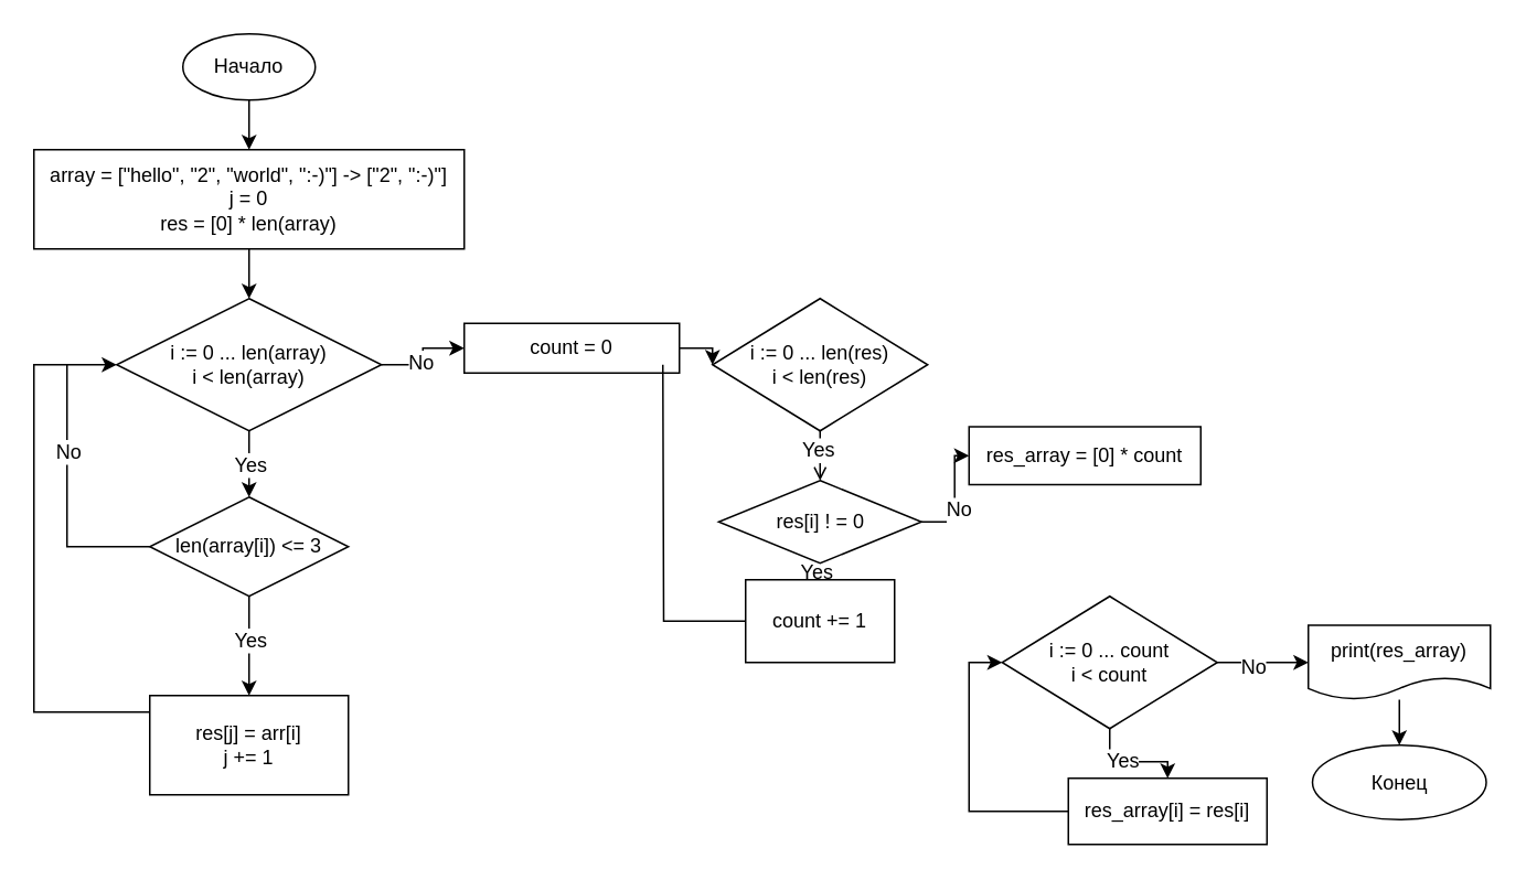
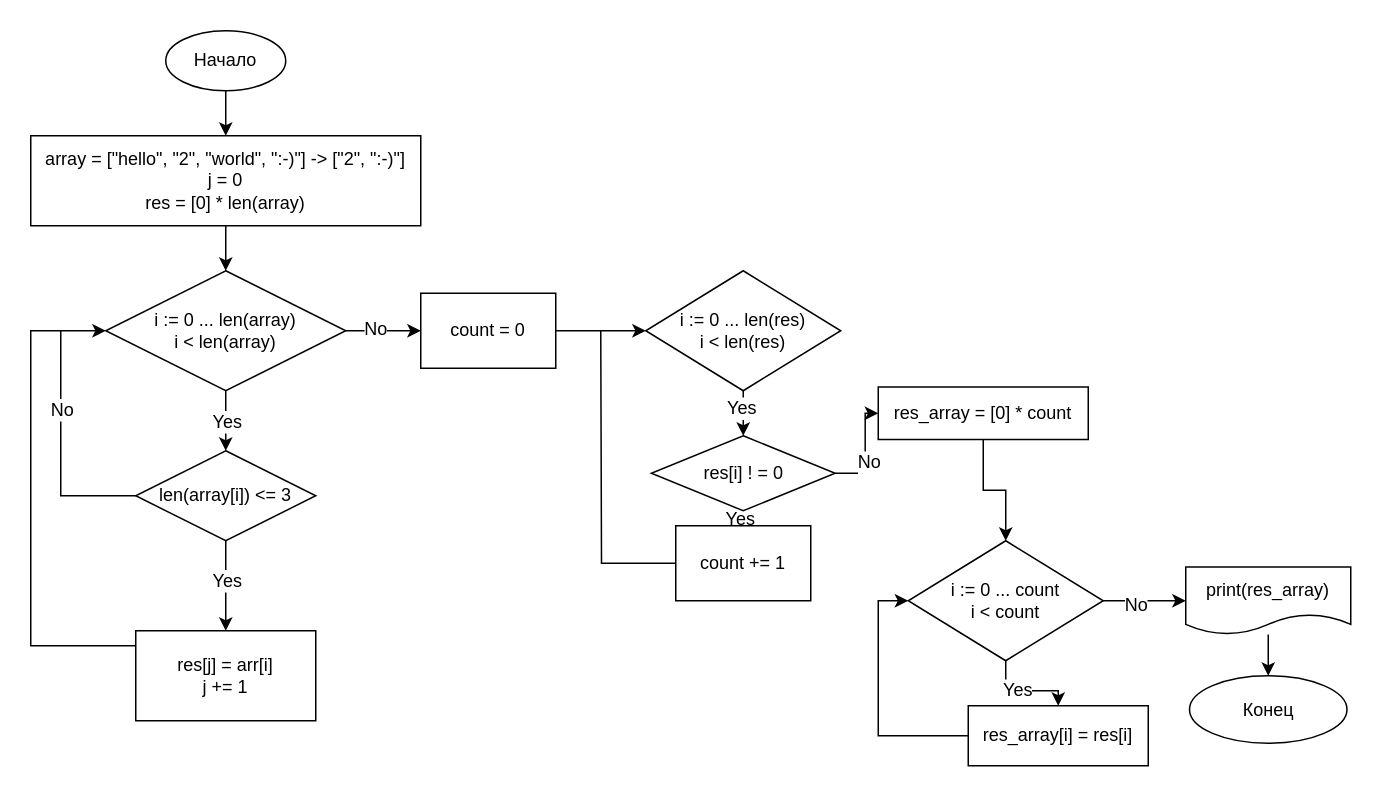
  <mxCell id="0" />
  <mxCell id="1" parent="0" />
  <mxCell id="2" style="edgeStyle=orthogonalEdgeStyle;rounded=0;orthogonalLoop=1;jettySize=auto;html=1;exitX=0.5;exitY=1;exitDx=0;exitDy=0;fontFamily=Helvetica;fontSize=12;" edge="1" parent="1" source="3" target="5"><mxGeometry relative="1" as="geometry" /></mxCell>
  <mxCell id="3" value="Начало" style="ellipse;whiteSpace=wrap;html=1;" vertex="1" parent="1"><mxGeometry x="110" y="20" width="80" height="40" as="geometry" /></mxCell>
  <mxCell id="4" style="edgeStyle=orthogonalEdgeStyle;rounded=0;orthogonalLoop=1;jettySize=auto;html=1;exitX=0.5;exitY=1;exitDx=0;exitDy=0;entryX=0.5;entryY=0;entryDx=0;entryDy=0;fontFamily=Helvetica;fontSize=12;" edge="1" parent="1" source="5" target="10"><mxGeometry relative="1" as="geometry" /></mxCell>
  <mxCell id="5" value="&lt;br&gt;array = [&quot;hello&quot;, &quot;2&quot;, &quot;world&quot;, &quot;:-)&quot;] -&amp;gt; [&quot;2&quot;, &quot;:-)&quot;]&lt;br&gt;j = 0&lt;br&gt;res = [0] * len(array)&lt;br&gt;&lt;span style=&quot;color: rgb(36 , 41 , 47) ; background-color: rgb(255 , 255 , 255)&quot;&gt;&lt;font style=&quot;font-size: 12px&quot;&gt;&lt;br&gt;&lt;/font&gt;&lt;/span&gt;" style="rounded=0;whiteSpace=wrap;html=1;" vertex="1" parent="1"><mxGeometry x="20" y="90" width="260" height="60" as="geometry" /></mxCell>
  <mxCell id="6" style="edgeStyle=orthogonalEdgeStyle;rounded=0;orthogonalLoop=1;jettySize=auto;html=1;exitX=0.5;exitY=1;exitDx=0;exitDy=0;entryX=0.5;entryY=0;entryDx=0;entryDy=0;fontFamily=Helvetica;fontSize=12;" edge="1" parent="1" source="10" target="13"><mxGeometry relative="1" as="geometry" /></mxCell>
  <mxCell id="7" value="Yes" style="edgeLabel;html=1;align=center;verticalAlign=middle;resizable=0;points=[];fontSize=12;fontFamily=Helvetica;" vertex="1" connectable="0" parent="6"><mxGeometry x="-0.025" relative="1" as="geometry"><mxPoint as="offset" /></mxGeometry></mxCell>
  <mxCell id="8" style="edgeStyle=orthogonalEdgeStyle;rounded=0;orthogonalLoop=1;jettySize=auto;html=1;exitX=1;exitY=0.5;exitDx=0;exitDy=0;fontFamily=Helvetica;fontSize=12;" edge="1" parent="1" source="10" target="19"><mxGeometry relative="1" as="geometry" /></mxCell>
  <mxCell id="9" value="No" style="edgeLabel;html=1;align=center;verticalAlign=middle;resizable=0;points=[];fontSize=12;fontFamily=Helvetica;" vertex="1" connectable="0" parent="8"><mxGeometry x="-0.24" y="2" relative="1" as="geometry"><mxPoint as="offset" /></mxGeometry></mxCell>
  <mxCell id="10" value="i := 0 ... len(array)&lt;br&gt;i &amp;lt; len(array)" style="rhombus;whiteSpace=wrap;html=1;fontFamily=Helvetica;fontSize=12;" vertex="1" parent="1"><mxGeometry x="70" y="180" width="160" height="80" as="geometry" /></mxCell>
  <mxCell id="11" style="edgeStyle=orthogonalEdgeStyle;rounded=0;orthogonalLoop=1;jettySize=auto;html=1;exitX=0.5;exitY=1;exitDx=0;exitDy=0;entryX=0.5;entryY=0;entryDx=0;entryDy=0;fontFamily=Helvetica;fontSize=12;" edge="1" parent="1" source="13" target="15"><mxGeometry relative="1" as="geometry" /></mxCell>
  <mxCell id="12" value="Yes" style="edgeLabel;html=1;align=center;verticalAlign=middle;resizable=0;points=[];fontSize=12;fontFamily=Helvetica;" vertex="1" connectable="0" parent="11"><mxGeometry x="-0.15" relative="1" as="geometry"><mxPoint as="offset" /></mxGeometry></mxCell>
  <mxCell id="13" value="len(array[i]) &amp;lt;= 3" style="rhombus;whiteSpace=wrap;html=1;fontFamily=Helvetica;fontSize=12;" vertex="1" parent="1"><mxGeometry x="90" y="300" width="120" height="60" as="geometry" /></mxCell>
  <mxCell id="14" style="edgeStyle=orthogonalEdgeStyle;rounded=0;orthogonalLoop=1;jettySize=auto;html=1;exitX=0;exitY=0.5;exitDx=0;exitDy=0;entryX=0;entryY=0.5;entryDx=0;entryDy=0;fontFamily=Helvetica;fontSize=12;" edge="1" parent="1" source="15" target="10"><mxGeometry relative="1" as="geometry"><Array as="points"><mxPoint x="20" y="430" /><mxPoint x="20" y="220" /></Array></mxGeometry></mxCell>
  <mxCell id="15" value="res[j] = arr[i]&lt;br&gt;j += 1" style="rounded=0;whiteSpace=wrap;html=1;fontFamily=Helvetica;fontSize=12;" vertex="1" parent="1"><mxGeometry x="90" y="420" width="120" height="60" as="geometry" /></mxCell>
  <mxCell id="16" value="" style="endArrow=none;html=1;rounded=0;fontFamily=Helvetica;fontSize=12;entryX=0;entryY=0.5;entryDx=0;entryDy=0;" edge="1" parent="1" target="13"><mxGeometry width="50" height="50" relative="1" as="geometry"><mxPoint x="40" y="220" as="sourcePoint" /><mxPoint x="80" y="330" as="targetPoint" /><Array as="points"><mxPoint x="40" y="330" /></Array></mxGeometry></mxCell>
  <mxCell id="17" value="No" style="edgeLabel;html=1;align=center;verticalAlign=middle;resizable=0;points=[];fontSize=12;fontFamily=Helvetica;" vertex="1" connectable="0" parent="16"><mxGeometry x="-0.35" relative="1" as="geometry"><mxPoint as="offset" /></mxGeometry></mxCell>
  <mxCell id="18" style="edgeStyle=orthogonalEdgeStyle;rounded=0;orthogonalLoop=1;jettySize=auto;html=1;exitX=1;exitY=0.5;exitDx=0;exitDy=0;entryX=0;entryY=0.5;entryDx=0;entryDy=0;fontFamily=Helvetica;fontSize=12;" edge="1" parent="1" source="19" target="22"><mxGeometry relative="1" as="geometry" /></mxCell>
- <mxCell id="19" value="count = 0" style="rounded=0;whiteSpace=wrap;html=1;fontFamily=Helvetica;fontSize=12;" vertex="1" parent="1"><mxGeometry x="280" y="195" width="130" height="30" as="geometry" /></mxCell>
- <mxCell id="20" style="edgeStyle=orthogonalEdgeStyle;rounded=0;orthogonalLoop=1;jettySize=auto;html=1;exitX=0.5;exitY=1;exitDx=0;exitDy=0;entryX=0.5;entryY=0;entryDx=0;entryDy=0;fontFamily=Helvetica;fontSize=12;endArrow=open;" edge="1" parent="1" source="22" target="27"><mxGeometry relative="1" as="geometry" /></mxCell>
+ <mxCell id="19" value="count = 0" style="rounded=0;whiteSpace=wrap;html=1;fontFamily=Helvetica;fontSize=12;" vertex="1" parent="1"><mxGeometry x="280" y="195" width="90" height="50" as="geometry" /></mxCell>
+ <mxCell id="20" style="edgeStyle=orthogonalEdgeStyle;rounded=0;orthogonalLoop=1;jettySize=auto;html=1;exitX=0.5;exitY=1;exitDx=0;exitDy=0;entryX=0.5;entryY=0;entryDx=0;entryDy=0;fontFamily=Helvetica;fontSize=12;" edge="1" parent="1" source="22" target="27"><mxGeometry relative="1" as="geometry" /></mxCell>
  <mxCell id="21" value="Yes" style="edgeLabel;html=1;align=center;verticalAlign=middle;resizable=0;points=[];fontSize=12;fontFamily=Helvetica;" vertex="1" connectable="0" parent="20"><mxGeometry x="-0.3" y="-2" relative="1" as="geometry"><mxPoint as="offset" /></mxGeometry></mxCell>
  <mxCell id="22" value="i := 0 ... len(res)&lt;br&gt;i &amp;lt; len(res)" style="rhombus;whiteSpace=wrap;html=1;fontFamily=Helvetica;fontSize=12;" vertex="1" parent="1"><mxGeometry x="430" y="180" width="130" height="80" as="geometry" /></mxCell>
  <mxCell id="23" style="edgeStyle=orthogonalEdgeStyle;rounded=0;orthogonalLoop=1;jettySize=auto;html=1;exitX=0.5;exitY=1;exitDx=0;exitDy=0;entryX=0.5;entryY=0;entryDx=0;entryDy=0;fontFamily=Helvetica;fontSize=12;" edge="1" parent="1" source="27" target="29"><mxGeometry relative="1" as="geometry" /></mxCell>
  <mxCell id="24" value="Yes" style="edgeLabel;html=1;align=center;verticalAlign=middle;resizable=0;points=[];fontSize=12;fontFamily=Helvetica;" vertex="1" connectable="0" parent="23"><mxGeometry x="-0.1" y="-3" relative="1" as="geometry"><mxPoint as="offset" /></mxGeometry></mxCell>
  <mxCell id="25" style="edgeStyle=orthogonalEdgeStyle;rounded=0;orthogonalLoop=1;jettySize=auto;html=1;exitX=1;exitY=0.5;exitDx=0;exitDy=0;entryX=0;entryY=0.5;entryDx=0;entryDy=0;fontFamily=Helvetica;fontSize=12;endArrow=classic;endFill=1;" edge="1" parent="1" source="27" target="31"><mxGeometry relative="1" as="geometry" /></mxCell>
  <mxCell id="26" value="No" style="edgeLabel;html=1;align=center;verticalAlign=middle;resizable=0;points=[];fontSize=12;fontFamily=Helvetica;" vertex="1" connectable="0" parent="25"><mxGeometry x="-0.189" y="-2" relative="1" as="geometry"><mxPoint as="offset" /></mxGeometry></mxCell>
  <mxCell id="27" value="res[i] ! = 0" style="rhombus;whiteSpace=wrap;html=1;fontFamily=Helvetica;fontSize=12;" vertex="1" parent="1"><mxGeometry x="433.75" y="290" width="122.5" height="50" as="geometry" /></mxCell>
  <mxCell id="28" style="edgeStyle=orthogonalEdgeStyle;rounded=0;orthogonalLoop=1;jettySize=auto;html=1;exitX=0;exitY=0.5;exitDx=0;exitDy=0;fontFamily=Helvetica;fontSize=12;endArrow=none;endFill=0;" edge="1" parent="1" source="29"><mxGeometry relative="1" as="geometry"><mxPoint x="400" y="220" as="targetPoint" /></mxGeometry></mxCell>
  <mxCell id="29" value="count += 1" style="rounded=0;whiteSpace=wrap;html=1;fontFamily=Helvetica;fontSize=12;" vertex="1" parent="1"><mxGeometry x="450" y="350" width="90" height="50" as="geometry" /></mxCell>
+ <mxCell id="30" value="" style="edgeStyle=orthogonalEdgeStyle;rounded=0;orthogonalLoop=1;jettySize=auto;html=1;fontFamily=Helvetica;fontSize=12;endArrow=classic;endFill=1;" edge="1" parent="1" source="31" target="36"><mxGeometry relative="1" as="geometry" /></mxCell>
  <mxCell id="31" value="res_array = [0] * count" style="rounded=0;whiteSpace=wrap;html=1;fontFamily=Helvetica;fontSize=12;" vertex="1" parent="1"><mxGeometry x="585" y="257.5" width="140" height="35" as="geometry" /></mxCell>
  <mxCell id="32" value="" style="edgeStyle=orthogonalEdgeStyle;rounded=0;orthogonalLoop=1;jettySize=auto;html=1;fontFamily=Helvetica;fontSize=12;endArrow=classic;endFill=1;" edge="1" parent="1" source="36" target="38"><mxGeometry relative="1" as="geometry" /></mxCell>
  <mxCell id="33" value="Yes" style="edgeLabel;html=1;align=center;verticalAlign=middle;resizable=0;points=[];fontSize=12;fontFamily=Helvetica;" vertex="1" connectable="0" parent="32"><mxGeometry x="-0.175" y="1" relative="1" as="geometry"><mxPoint as="offset" /></mxGeometry></mxCell>
  <mxCell id="34" style="edgeStyle=orthogonalEdgeStyle;rounded=0;orthogonalLoop=1;jettySize=auto;html=1;exitX=1;exitY=0.5;exitDx=0;exitDy=0;entryX=0;entryY=0.5;entryDx=0;entryDy=0;fontFamily=Helvetica;fontSize=12;endArrow=classic;endFill=1;" edge="1" parent="1" source="36" target="40"><mxGeometry relative="1" as="geometry" /></mxCell>
  <mxCell id="35" value="No" style="edgeLabel;html=1;align=center;verticalAlign=middle;resizable=0;points=[];fontSize=12;fontFamily=Helvetica;" vertex="1" connectable="0" parent="34"><mxGeometry x="-0.236" y="-1" relative="1" as="geometry"><mxPoint y="1" as="offset" /></mxGeometry></mxCell>
  <mxCell id="36" value="i := 0 ... count&lt;br&gt;i &amp;lt; count" style="rhombus;whiteSpace=wrap;html=1;rounded=0;" vertex="1" parent="1"><mxGeometry x="605" y="360" width="130" height="80" as="geometry" /></mxCell>
  <mxCell id="37" style="edgeStyle=orthogonalEdgeStyle;rounded=0;orthogonalLoop=1;jettySize=auto;html=1;exitX=0;exitY=0.5;exitDx=0;exitDy=0;entryX=0;entryY=0.5;entryDx=0;entryDy=0;fontFamily=Helvetica;fontSize=12;endArrow=classic;endFill=1;" edge="1" parent="1" source="38" target="36"><mxGeometry relative="1" as="geometry" /></mxCell>
  <mxCell id="38" value="res_array[i] = res[i]" style="whiteSpace=wrap;html=1;rounded=0;" vertex="1" parent="1"><mxGeometry x="645" y="470" width="120" height="40" as="geometry" /></mxCell>
  <mxCell id="39" value="" style="edgeStyle=orthogonalEdgeStyle;rounded=0;orthogonalLoop=1;jettySize=auto;html=1;fontFamily=Helvetica;fontSize=12;endArrow=classic;endFill=1;" edge="1" parent="1" source="40" target="41"><mxGeometry relative="1" as="geometry" /></mxCell>
  <mxCell id="40" value="print(res_array)" style="shape=document;whiteSpace=wrap;html=1;boundedLbl=1;fontFamily=Helvetica;fontSize=12;" vertex="1" parent="1"><mxGeometry x="790" y="377.5" width="110" height="45" as="geometry" /></mxCell>
  <mxCell id="41" value="Конец" style="ellipse;whiteSpace=wrap;html=1;" vertex="1" parent="1"><mxGeometry x="792.5" y="450" width="105" height="45" as="geometry" /></mxCell>
